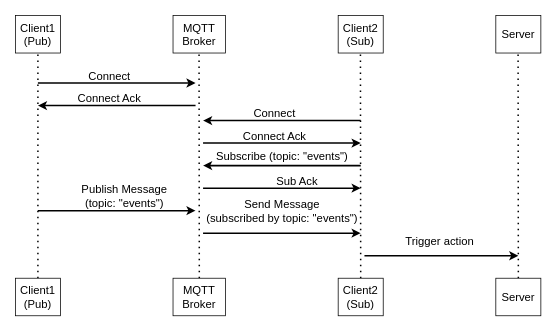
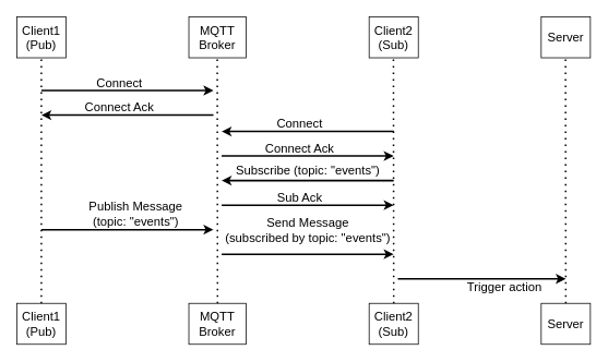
  <mxCell id="0" />
  <mxCell id="1" parent="0" />
  <mxCell id="2" value="Client1 (Pub)" style="rounded=0;whiteSpace=wrap;html=1;fontSize=15;" vertex="1" parent="1"><mxGeometry x="20" y="20" width="60" height="50" as="geometry" /></mxCell>
  <mxCell id="3" value="MQTT Broker" style="rounded=0;whiteSpace=wrap;html=1;fontSize=15;" vertex="1" parent="1"><mxGeometry x="230" y="20" width="70" height="50" as="geometry" /></mxCell>
  <mxCell id="4" value="Client2 (Sub)" style="rounded=0;whiteSpace=wrap;html=1;fontSize=15;" vertex="1" parent="1"><mxGeometry x="450" y="20" width="60" height="50" as="geometry" /></mxCell>
  <mxCell id="5" value="Server" style="rounded=0;whiteSpace=wrap;html=1;fontSize=15;" vertex="1" parent="1"><mxGeometry x="660" y="20" width="60" height="50" as="geometry" /></mxCell>
  <mxCell id="6" value="" style="endArrow=none;dashed=1;html=1;dashPattern=1 3;strokeWidth=2;fontSize=15;" edge="1" parent="1"><mxGeometry width="50" height="50" relative="1" as="geometry"><mxPoint x="50" y="370" as="sourcePoint" /><mxPoint x="50" y="70" as="targetPoint" /></mxGeometry></mxCell>
  <mxCell id="7" value="" style="endArrow=none;dashed=1;html=1;dashPattern=1 3;strokeWidth=2;fontSize=15;" edge="1" parent="1"><mxGeometry width="50" height="50" relative="1" as="geometry"><mxPoint x="265" y="370" as="sourcePoint" /><mxPoint x="264.66" y="70" as="targetPoint" /></mxGeometry></mxCell>
  <mxCell id="8" value="" style="endArrow=none;dashed=1;html=1;dashPattern=1 3;strokeWidth=2;fontSize=15;" edge="1" parent="1"><mxGeometry width="50" height="50" relative="1" as="geometry"><mxPoint x="480" y="370" as="sourcePoint" /><mxPoint x="479.66" y="70" as="targetPoint" /></mxGeometry></mxCell>
  <mxCell id="9" value="" style="endArrow=none;dashed=1;html=1;dashPattern=1 3;strokeWidth=2;fontSize=15;" edge="1" parent="1"><mxGeometry width="50" height="50" relative="1" as="geometry"><mxPoint x="690" y="370" as="sourcePoint" /><mxPoint x="689.66" y="70" as="targetPoint" /></mxGeometry></mxCell>
  <mxCell id="10" value="" style="endArrow=classic;html=1;fontSize=15;strokeWidth=2;" edge="1" parent="1"><mxGeometry width="50" height="50" relative="1" as="geometry"><mxPoint x="50" y="110" as="sourcePoint" /><mxPoint x="260" y="110" as="targetPoint" /></mxGeometry></mxCell>
  <mxCell id="11" value="Connect" style="text;html=1;align=center;verticalAlign=middle;resizable=0;points=[];autosize=1;strokeColor=none;fontSize=15;" vertex="1" parent="1"><mxGeometry x="110" y="90" width="70" height="20" as="geometry" /></mxCell>
  <mxCell id="12" value="" style="endArrow=classic;html=1;fontSize=15;strokeWidth=2;" edge="1" parent="1"><mxGeometry width="50" height="50" relative="1" as="geometry"><mxPoint x="260" y="140" as="sourcePoint" /><mxPoint x="50" y="140" as="targetPoint" /></mxGeometry></mxCell>
  <mxCell id="13" value="Connect Ack" style="text;html=1;align=center;verticalAlign=middle;resizable=0;points=[];autosize=1;strokeColor=none;fontSize=15;" vertex="1" parent="1"><mxGeometry x="95" y="120" width="100" height="20" as="geometry" /></mxCell>
  <mxCell id="14" value="" style="endArrow=classic;html=1;fontSize=15;strokeWidth=2;" edge="1" parent="1"><mxGeometry width="50" height="50" relative="1" as="geometry"><mxPoint x="480" y="160" as="sourcePoint" /><mxPoint x="270" y="160" as="targetPoint" /></mxGeometry></mxCell>
  <mxCell id="15" value="Connect" style="text;html=1;align=center;verticalAlign=middle;resizable=0;points=[];autosize=1;strokeColor=none;fontSize=15;" vertex="1" parent="1"><mxGeometry x="330" y="140" width="70" height="20" as="geometry" /></mxCell>
  <mxCell id="16" value="" style="endArrow=classic;html=1;fontSize=15;strokeWidth=2;" edge="1" parent="1"><mxGeometry width="50" height="50" relative="1" as="geometry"><mxPoint x="270" y="190" as="sourcePoint" /><mxPoint x="480" y="190" as="targetPoint" /></mxGeometry></mxCell>
  <mxCell id="17" value="Connect Ack" style="text;html=1;align=center;verticalAlign=middle;resizable=0;points=[];autosize=1;strokeColor=none;fontSize=15;" vertex="1" parent="1"><mxGeometry x="315" y="170" width="100" height="20" as="geometry" /></mxCell>
  <mxCell id="18" value="" style="endArrow=classic;html=1;fontSize=15;strokeWidth=2;" edge="1" parent="1"><mxGeometry width="50" height="50" relative="1" as="geometry"><mxPoint x="480" y="220" as="sourcePoint" /><mxPoint x="270" y="220" as="targetPoint" /></mxGeometry></mxCell>
  <mxCell id="19" value="Subscribe (topic: &quot;events&quot;)" style="text;html=1;align=center;verticalAlign=middle;resizable=0;points=[];autosize=1;strokeColor=none;fontSize=15;" vertex="1" parent="1"><mxGeometry x="280" y="197" width="190" height="20" as="geometry" /></mxCell>
  <mxCell id="20" value="" style="endArrow=classic;html=1;fontSize=15;strokeWidth=2;" edge="1" parent="1"><mxGeometry width="50" height="50" relative="1" as="geometry"><mxPoint x="270" y="250" as="sourcePoint" /><mxPoint x="480" y="250" as="targetPoint" /></mxGeometry></mxCell>
- <mxCell id="21" value="Sub Ack" style="text;html=1;align=center;verticalAlign=middle;resizable=0;points=[];autosize=1;strokeColor=none;fontSize=15;" vertex="1" parent="1"><mxGeometry x="360" y="230" width="70" height="20" as="geometry" /></mxCell>
+ <mxCell id="21" value="Sub Ack" style="text;html=1;align=center;verticalAlign=middle;resizable=0;points=[];autosize=1;strokeColor=none;fontSize=15;" vertex="1" parent="1"><mxGeometry x="330" y="230" width="70" height="20" as="geometry" /></mxCell>
  <mxCell id="22" value="" style="endArrow=classic;html=1;fontSize=15;strokeWidth=2;" edge="1" parent="1"><mxGeometry width="50" height="50" relative="1" as="geometry"><mxPoint x="50" y="280" as="sourcePoint" /><mxPoint x="260" y="280" as="targetPoint" /></mxGeometry></mxCell>
  <mxCell id="23" value="Publish Message&lt;br&gt;(topic: &quot;events&quot;)" style="text;html=1;align=center;verticalAlign=middle;resizable=0;points=[];autosize=1;strokeColor=none;fontSize=15;" vertex="1" parent="1"><mxGeometry x="100" y="240" width="130" height="40" as="geometry" /></mxCell>
  <mxCell id="24" value="" style="endArrow=classic;html=1;fontSize=15;strokeWidth=2;" edge="1" parent="1"><mxGeometry width="50" height="50" relative="1" as="geometry"><mxPoint x="270" y="310" as="sourcePoint" /><mxPoint x="480" y="310" as="targetPoint" /></mxGeometry></mxCell>
  <mxCell id="25" value="Send Message&lt;br&gt;(subscribed by topic: &quot;events&quot;)" style="text;html=1;align=center;verticalAlign=middle;resizable=0;points=[];autosize=1;strokeColor=none;fontSize=15;" vertex="1" parent="1"><mxGeometry x="265" y="260" width="220" height="40" as="geometry" /></mxCell>
  <mxCell id="26" value="" style="endArrow=classic;html=1;fontSize=15;strokeWidth=2;" edge="1" parent="1"><mxGeometry width="50" height="50" relative="1" as="geometry"><mxPoint x="485" y="340" as="sourcePoint" /><mxPoint x="690" y="340" as="targetPoint" /></mxGeometry></mxCell>
- <mxCell id="27" value="Trigger action" style="text;html=1;align=center;verticalAlign=middle;resizable=0;points=[];autosize=1;strokeColor=none;fontSize=15;" vertex="1" parent="1"><mxGeometry x="530" y="310" width="110" height="20" as="geometry" /></mxCell>
+ <mxCell id="27" value="Trigger action" style="text;html=1;align=center;verticalAlign=middle;resizable=0;points=[];autosize=1;strokeColor=none;fontSize=15;" vertex="1" parent="1"><mxGeometry x="560" y="340" width="110" height="20" as="geometry" /></mxCell>
  <mxCell id="28" value="Client1 (Pub)" style="rounded=0;whiteSpace=wrap;html=1;fontSize=15;" vertex="1" parent="1"><mxGeometry x="20" y="370" width="60" height="50" as="geometry" /></mxCell>
  <mxCell id="29" value="MQTT Broker" style="rounded=0;whiteSpace=wrap;html=1;fontSize=15;" vertex="1" parent="1"><mxGeometry x="230" y="370" width="70" height="50" as="geometry" /></mxCell>
  <mxCell id="30" value="Client2 (Sub)" style="rounded=0;whiteSpace=wrap;html=1;fontSize=15;" vertex="1" parent="1"><mxGeometry x="450" y="370" width="60" height="50" as="geometry" /></mxCell>
  <mxCell id="31" value="Server" style="rounded=0;whiteSpace=wrap;html=1;fontSize=15;" vertex="1" parent="1"><mxGeometry x="660" y="370" width="60" height="50" as="geometry" /></mxCell>
